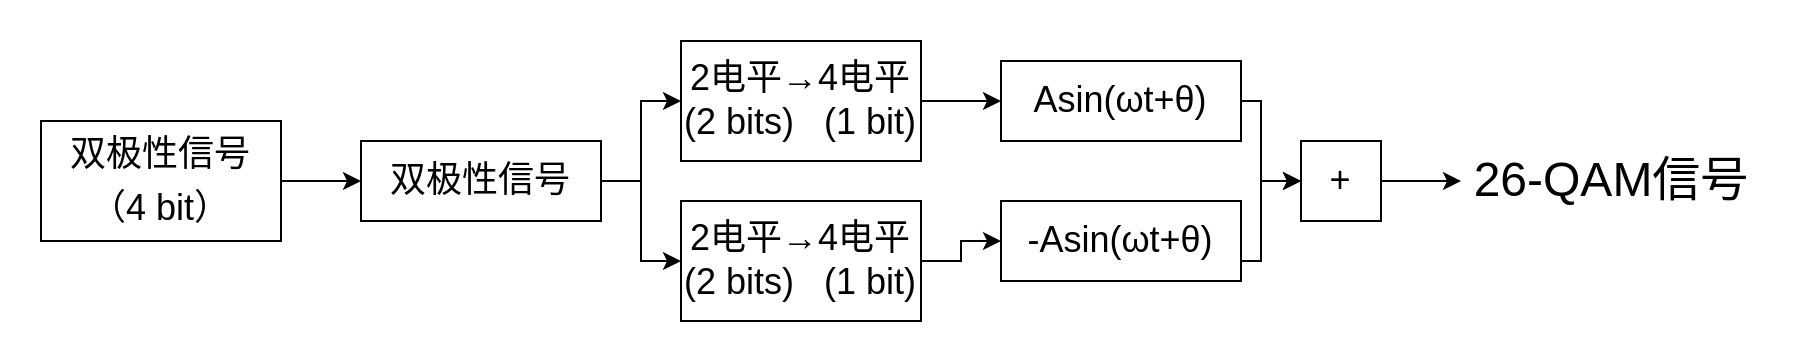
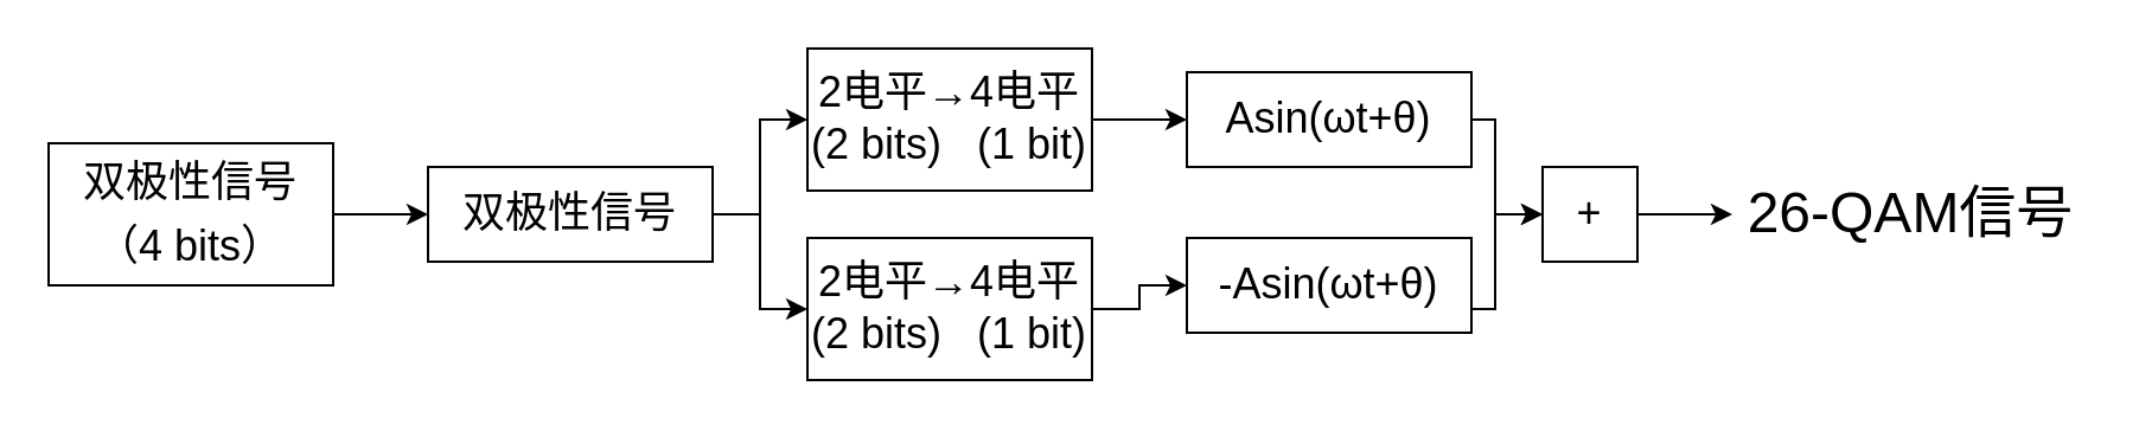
  <mxCell id="0" />
  <mxCell id="1" parent="0" />
  <mxCell id="2" style="edgeStyle=orthogonalEdgeStyle;rounded=0;orthogonalLoop=1;jettySize=auto;html=1;exitX=1;exitY=0.5;exitDx=0;exitDy=0;entryX=0;entryY=0.5;entryDx=0;entryDy=0;" edge="1" parent="1" source="3" target="6"><mxGeometry relative="1" as="geometry" /></mxCell>
- <mxCell id="3" value="&lt;font style=&quot;font-size: 18px ; line-height: 150%&quot;&gt;双极性信号&lt;br&gt;（4 bit）&lt;br&gt;&lt;/font&gt;" style="whiteSpace=wrap;html=1;" vertex="1" parent="1"><mxGeometry x="20" y="60" width="120" height="60" as="geometry" /></mxCell>
+ <mxCell id="3" value="&lt;font style=&quot;font-size: 18px ; line-height: 150%&quot;&gt;双极性信号&lt;br&gt;（4 bits）&lt;br&gt;&lt;/font&gt;" style="whiteSpace=wrap;html=1;" vertex="1" parent="1"><mxGeometry x="20" y="60" width="120" height="60" as="geometry" /></mxCell>
  <mxCell id="4" style="edgeStyle=orthogonalEdgeStyle;rounded=0;orthogonalLoop=1;jettySize=auto;html=1;exitX=1;exitY=0.5;exitDx=0;exitDy=0;entryX=0;entryY=0.5;entryDx=0;entryDy=0;" edge="1" parent="1" source="6" target="12"><mxGeometry relative="1" as="geometry" /></mxCell>
  <mxCell id="5" style="edgeStyle=orthogonalEdgeStyle;rounded=0;orthogonalLoop=1;jettySize=auto;html=1;exitX=1;exitY=0.5;exitDx=0;exitDy=0;entryX=0;entryY=0.5;entryDx=0;entryDy=0;" edge="1" parent="1" source="6" target="14"><mxGeometry relative="1" as="geometry" /></mxCell>
  <mxCell id="6" value="&lt;font style=&quot;font-size: 18px&quot;&gt;双极性信号&lt;/font&gt;" style="whiteSpace=wrap;html=1;" vertex="1" parent="1"><mxGeometry x="180" y="70" width="120" height="40" as="geometry" /></mxCell>
  <mxCell id="7" style="edgeStyle=orthogonalEdgeStyle;rounded=0;orthogonalLoop=1;jettySize=auto;html=1;exitX=1;exitY=0.5;exitDx=0;exitDy=0;" edge="1" parent="1" source="8" target="16"><mxGeometry relative="1" as="geometry"><Array as="points"><mxPoint x="630" y="50" /><mxPoint x="630" y="90" /></Array></mxGeometry></mxCell>
  <mxCell id="8" value="&lt;font style=&quot;font-size: 18px&quot;&gt;Asin(ωt+θ)&lt;/font&gt;" style="whiteSpace=wrap;html=1;" vertex="1" parent="1"><mxGeometry x="500" y="30" width="120" height="40" as="geometry" /></mxCell>
  <mxCell id="9" style="edgeStyle=orthogonalEdgeStyle;rounded=0;orthogonalLoop=1;jettySize=auto;html=1;exitX=1;exitY=0.5;exitDx=0;exitDy=0;entryX=0;entryY=0.5;entryDx=0;entryDy=0;" edge="1" parent="1" source="10" target="16"><mxGeometry relative="1" as="geometry"><mxPoint x="640" y="110" as="targetPoint" /><Array as="points"><mxPoint x="630" y="130" /><mxPoint x="630" y="90" /></Array></mxGeometry></mxCell>
  <mxCell id="10" value="&lt;font style=&quot;font-size: 18px&quot;&gt;-Asin(ωt+θ)&lt;/font&gt;" style="whiteSpace=wrap;html=1;" vertex="1" parent="1"><mxGeometry x="500" y="100" width="120" height="40" as="geometry" /></mxCell>
  <mxCell id="11" style="edgeStyle=orthogonalEdgeStyle;rounded=0;orthogonalLoop=1;jettySize=auto;html=1;exitX=1;exitY=0.5;exitDx=0;exitDy=0;" edge="1" parent="1" source="12" target="8"><mxGeometry relative="1" as="geometry" /></mxCell>
  <mxCell id="12" value="&lt;font style=&quot;font-size: 18px&quot;&gt;2电平→4电平&lt;br&gt;(2 bits)&amp;nbsp; &amp;nbsp;(1 bit)&lt;br&gt;&lt;/font&gt;" style="whiteSpace=wrap;html=1;" vertex="1" parent="1"><mxGeometry x="340" y="20" width="120" height="60" as="geometry" /></mxCell>
  <mxCell id="13" style="edgeStyle=orthogonalEdgeStyle;rounded=0;orthogonalLoop=1;jettySize=auto;html=1;exitX=1;exitY=0.5;exitDx=0;exitDy=0;" edge="1" parent="1" source="14" target="10"><mxGeometry relative="1" as="geometry" /></mxCell>
  <mxCell id="14" value="&lt;font style=&quot;font-size: 18px&quot;&gt;2电平→4电平&lt;br&gt;(2 bits)&amp;nbsp; &amp;nbsp;(1 bit)&lt;br&gt;&lt;/font&gt;" style="whiteSpace=wrap;html=1;" vertex="1" parent="1"><mxGeometry x="340" y="100" width="120" height="60" as="geometry" /></mxCell>
  <mxCell id="15" style="edgeStyle=orthogonalEdgeStyle;rounded=0;orthogonalLoop=1;jettySize=auto;html=1;exitX=1;exitY=0.5;exitDx=0;exitDy=0;" edge="1" parent="1" source="16"><mxGeometry relative="1" as="geometry"><mxPoint x="730" y="90" as="targetPoint" /></mxGeometry></mxCell>
  <mxCell id="16" value="&lt;font style=&quot;font-size: 18px&quot;&gt;+&lt;/font&gt;" style="whiteSpace=wrap;html=1;" vertex="1" parent="1"><mxGeometry x="650" y="70" width="40" height="40" as="geometry" /></mxCell>
  <mxCell id="17" value="&lt;font style=&quot;font-size: 24px&quot;&gt;26-QAM信号&lt;/font&gt;" style="text;html=1;align=center;verticalAlign=middle;resizable=0;points=[];autosize=1;strokeColor=none;" vertex="1" parent="1"><mxGeometry x="730" y="80" width="150" height="20" as="geometry" /></mxCell>
